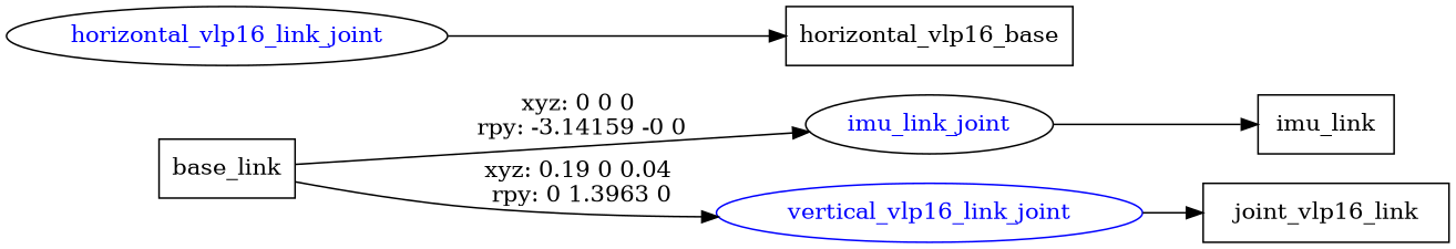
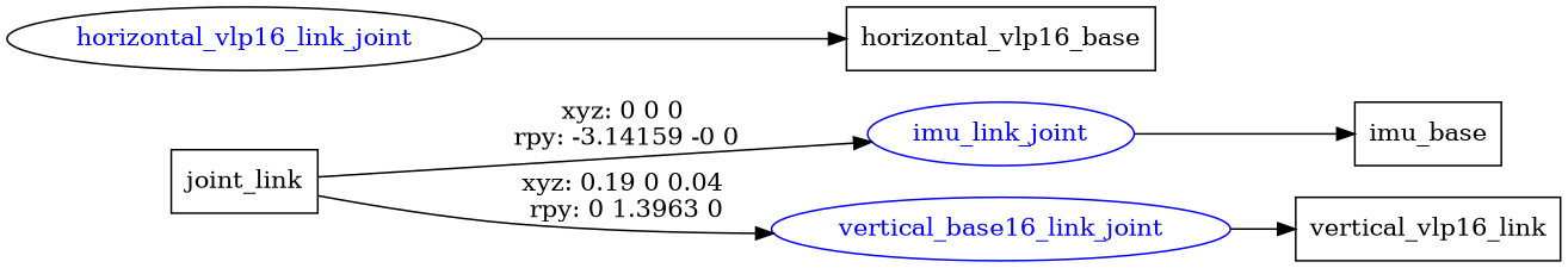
  digraph {
    rankdir=LR
    node [shape=box]
-   n1 [label=base_link]
-   imu_link_joint [color=black fontcolor=blue shape=ellipse]
-   vertical_vlp16_link_joint [color=blue fontcolor=blue shape=ellipse]
+   n1 [label=joint_link]
+   imu_link_joint [color=blue fontcolor=blue shape=ellipse]
+   vertical_vlp16_link_joint [color=blue fontcolor=blue shape=ellipse label=vertical_base16_link_joint]
    horizontal_vlp16_link_joint [color=black fontcolor=blue shape=ellipse]
    n5 [label=horizontal_vlp16_base]
-   n6 [label=imu_link]
-   n7 [label=joint_vlp16_link]
+   n6 [label=imu_base]
+   n7 [label=vertical_vlp16_link]
    n1 -> imu_link_joint [label="xyz: 0 0 0 \nrpy: -3.14159 -0 0"]
    n1 -> vertical_vlp16_link_joint [label="xyz: 0.19 0 0.04 \nrpy: 0 1.3963 0"]
    imu_link_joint -> n6
    vertical_vlp16_link_joint -> n7
    horizontal_vlp16_link_joint -> n5
  }
